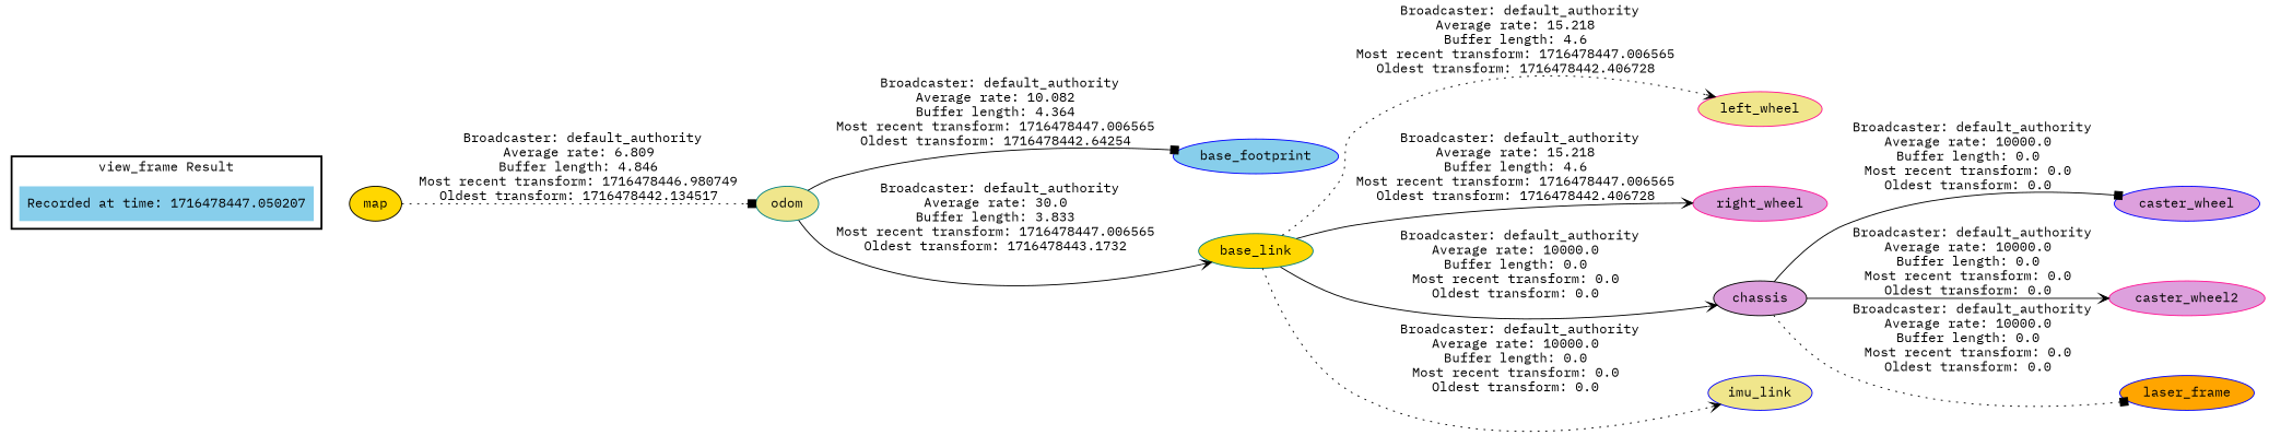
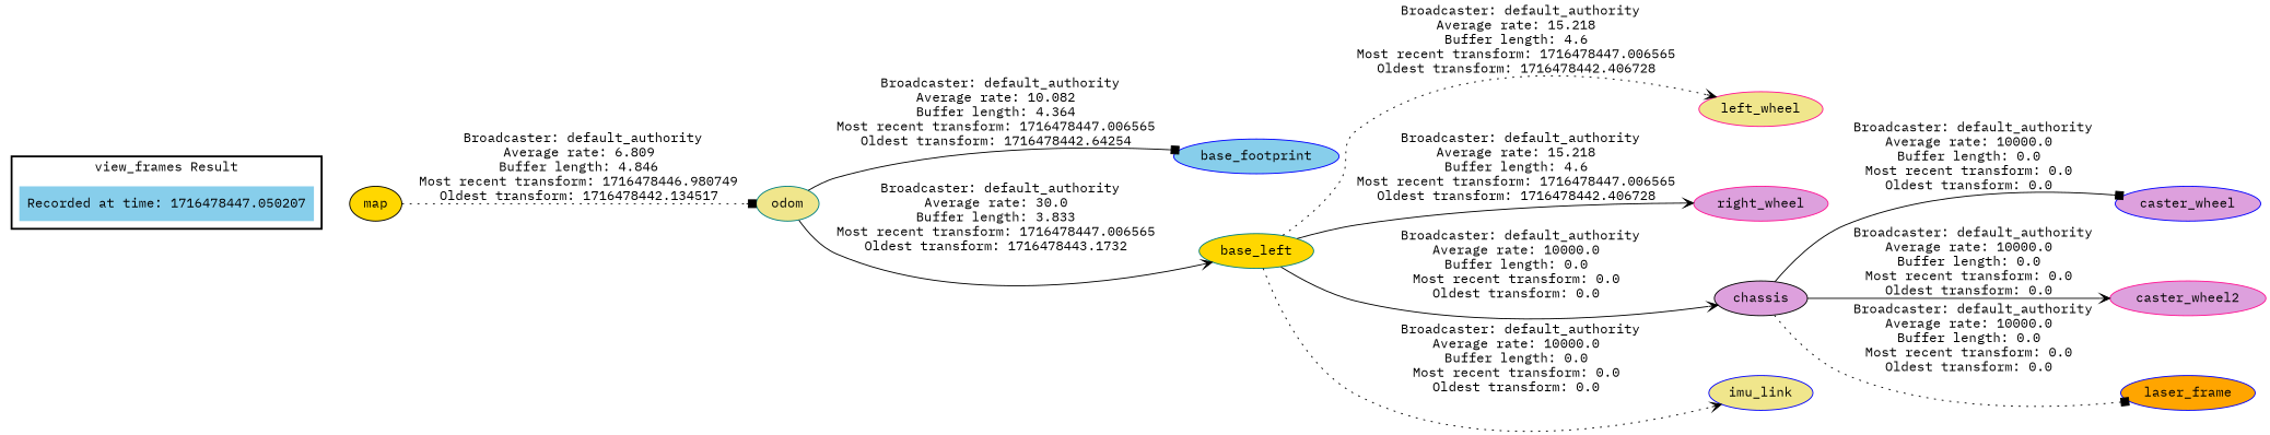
  digraph {
    fontname="IBM Plex Mono"
    rankdir=LR
    node [color=blue fillcolor=plum fontname="IBM Plex Mono" style=filled]
    edge [fontname="IBM Plex Mono" style=solid arrowhead=vee]
    "Recorded at time: 1716478447.050207" [color=black fillcolor=skyblue shape=plaintext]
    map [color=black fillcolor=gold]
    odom [color=teal fillcolor=khaki]
    base_footprint [fillcolor=skyblue]
-   base_link [color=teal fillcolor=gold]
+   base_link [color=teal fillcolor=gold label=base_left]
    left_wheel [color=deeppink fillcolor=khaki]
    right_wheel [color=deeppink]
    chassis [color=black]
    imu_link [fillcolor=khaki]
    caster_wheel
    caster_wheel2 [color=deeppink]
    laser_frame [fillcolor=orange]
    subgraph cluster_1 {
      color=black
-     label="view_frame Result"
+     label="view_frames Result"
      style=bold
      "Recorded at time: 1716478447.050207"
    }
    "Recorded at time: 1716478447.050207" -> map [style=invis arrowhead=""]
    map -> odom [arrowhead=box label=" Broadcaster: default_authority\nAverage rate: 6.809\nBuffer length: 4.846\nMost recent transform: 1716478446.980749\nOldest transform: 1716478442.134517\n" style=dotted]
    odom -> base_footprint [arrowhead=box label=" Broadcaster: default_authority\nAverage rate: 10.082\nBuffer length: 4.364\nMost recent transform: 1716478447.006565\nOldest transform: 1716478442.64254\n"]
    odom -> base_link [label=" Broadcaster: default_authority\nAverage rate: 30.0\nBuffer length: 3.833\nMost recent transform: 1716478447.006565\nOldest transform: 1716478443.1732\n"]
    base_link -> left_wheel [label=" Broadcaster: default_authority\nAverage rate: 15.218\nBuffer length: 4.6\nMost recent transform: 1716478447.006565\nOldest transform: 1716478442.406728\n" style=dotted]
    base_link -> right_wheel [label=" Broadcaster: default_authority\nAverage rate: 15.218\nBuffer length: 4.6\nMost recent transform: 1716478447.006565\nOldest transform: 1716478442.406728\n"]
    base_link -> chassis [label=" Broadcaster: default_authority\nAverage rate: 10000.0\nBuffer length: 0.0\nMost recent transform: 0.0\nOldest transform: 0.0\n"]
    base_link -> imu_link [label=" Broadcaster: default_authority\nAverage rate: 10000.0\nBuffer length: 0.0\nMost recent transform: 0.0\nOldest transform: 0.0\n" style=dotted]
    chassis -> caster_wheel [arrowhead=box label=" Broadcaster: default_authority\nAverage rate: 10000.0\nBuffer length: 0.0\nMost recent transform: 0.0\nOldest transform: 0.0\n"]
    chassis -> caster_wheel2 [label=" Broadcaster: default_authority\nAverage rate: 10000.0\nBuffer length: 0.0\nMost recent transform: 0.0\nOldest transform: 0.0\n"]
    chassis -> laser_frame [arrowhead=box label=" Broadcaster: default_authority\nAverage rate: 10000.0\nBuffer length: 0.0\nMost recent transform: 0.0\nOldest transform: 0.0\n" style=dotted]
  }
